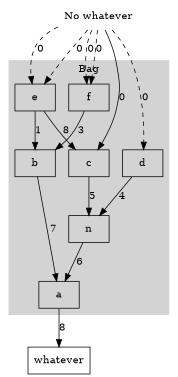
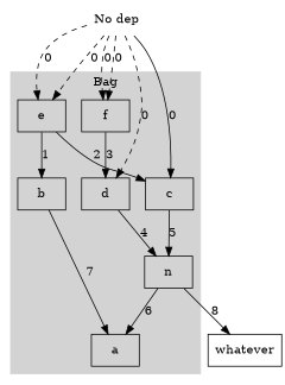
  digraph {
    node [shape=record]
    e
    f
    b
    d
    c
    a
    n
    whatever
-   n9 [label="No whatever" shape=plaintext]
+   n9 [label="No dep" shape=plaintext]
    subgraph cluster_1 {
      color=lightgrey
      label=Bag
      style=filled
      a
      n
      subgraph sub_2 {
        color=lightgrey
        label=Bag
        rank=same
        style=filled
        e
        f
      }
      subgraph sub_3 {
        color=lightgrey
        label=Bag
        rank=same
        style=filled
        b
        d
        c
      }
    }
    e -> b [label=1]
-   e -> c [label=8]
-   f -> b [label=3]
+   e -> c [label=2]
+   f -> d [label=3]
    b -> a [label=7]
    d -> n [label=4]
    c -> n [label=5]
-   a -> whatever [label=8]
+   n -> whatever [label=8]
    n -> a [label=6]
    n9 -> e [label=0 style=dashed]
    n9 -> e [label=0 style=dashed]
    n9 -> f [label=0 style=dashed]
    n9 -> f [label=0 style=dashed]
    n9 -> d [label=0 style=dashed]
    n9 -> c [label=0 style=solid]
  }
